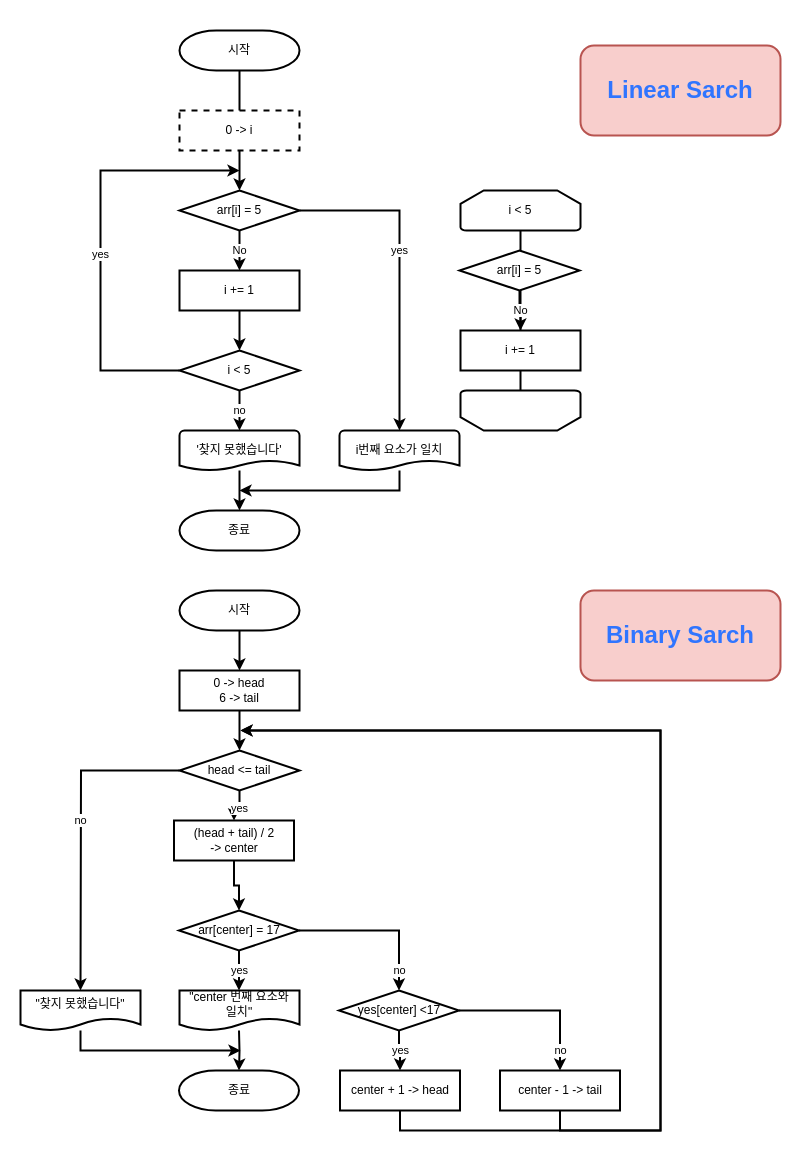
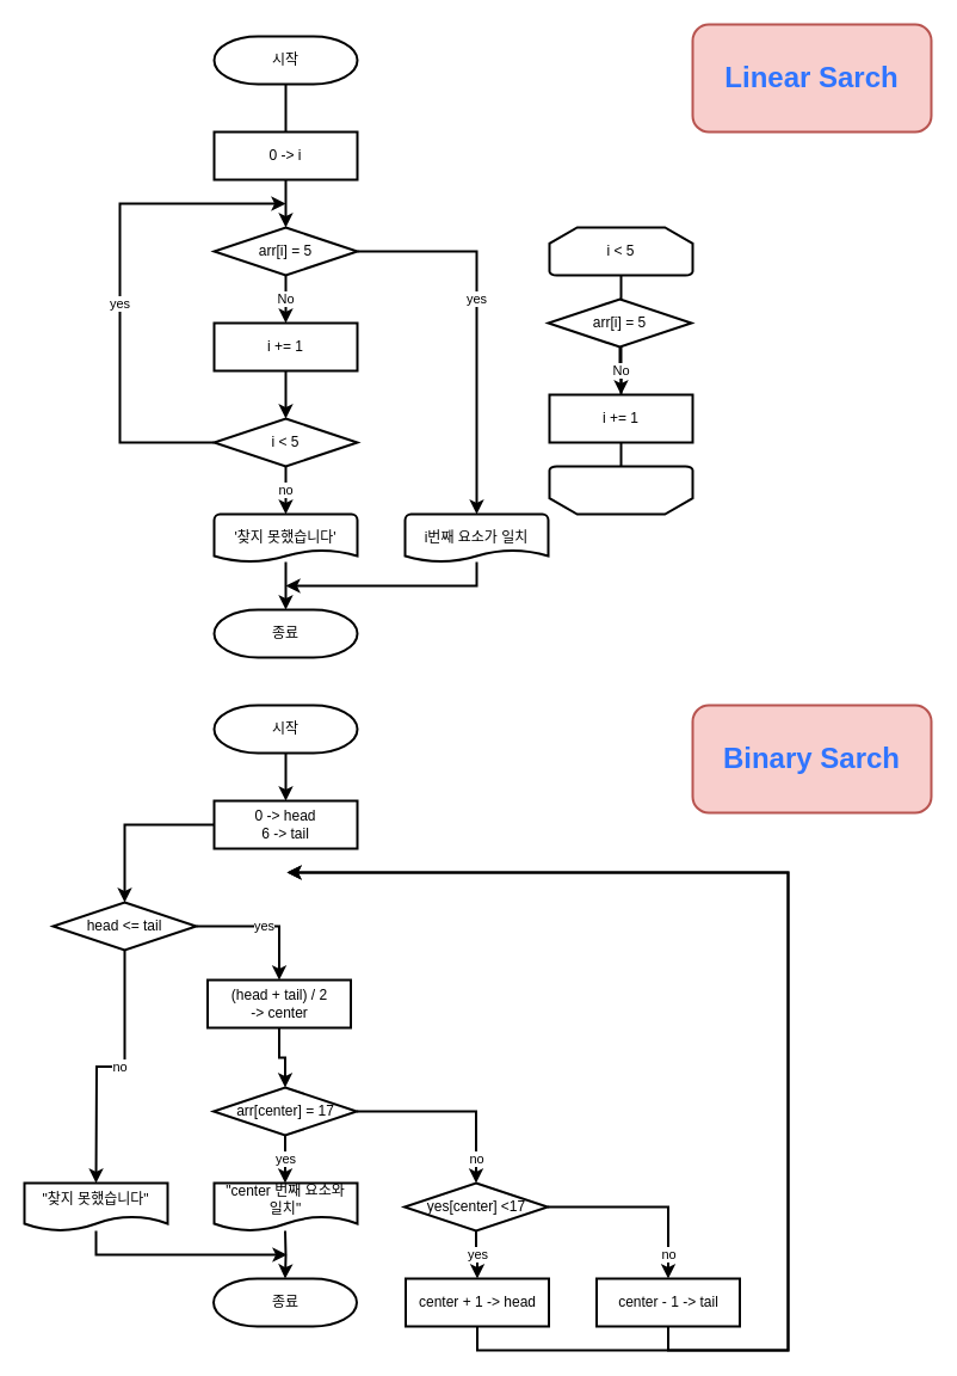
  <mxCell id="0" />
  <mxCell id="1" parent="0" />
  <mxCell id="2" value="" style="edgeStyle=orthogonalEdgeStyle;rounded=0;orthogonalLoop=1;jettySize=auto;html=1;strokeWidth=2;" edge="1" parent="1" source="3" target="6"><mxGeometry relative="1" as="geometry" /></mxCell>
  <mxCell id="3" value="시작" style="strokeWidth=2;html=1;shape=mxgraph.flowchart.terminator;whiteSpace=wrap;" vertex="1" parent="1"><mxGeometry x="179" y="30" width="120" height="40" as="geometry" /></mxCell>
  <mxCell id="4" value="No" style="edgeStyle=orthogonalEdgeStyle;rounded=0;orthogonalLoop=1;jettySize=auto;html=1;strokeWidth=2;" edge="1" parent="1" source="6" target="9"><mxGeometry relative="1" as="geometry" /></mxCell>
  <mxCell id="5" value="yes" style="edgeStyle=orthogonalEdgeStyle;rounded=0;orthogonalLoop=1;jettySize=auto;html=1;entryX=0.5;entryY=0;entryDx=0;entryDy=0;entryPerimeter=0;strokeWidth=2;" edge="1" parent="1" source="6" target="17"><mxGeometry x="-0.125" relative="1" as="geometry"><mxPoint as="offset" /></mxGeometry></mxCell>
  <mxCell id="6" value="arr[i] = 5" style="strokeWidth=2;html=1;shape=mxgraph.flowchart.decision;whiteSpace=wrap;" vertex="1" parent="1"><mxGeometry x="179" y="190" width="120" height="40" as="geometry" /></mxCell>
- <mxCell id="7" value="0 -&amp;gt; i" style="rounded=0;whiteSpace=wrap;html=1;strokeWidth=2;dashed=1;" vertex="1" parent="1"><mxGeometry x="179" y="110" width="120" height="40" as="geometry" /></mxCell>
+ <mxCell id="7" value="0 -&amp;gt; i" style="rounded=0;whiteSpace=wrap;html=1;strokeWidth=2;" vertex="1" parent="1"><mxGeometry x="179" y="110" width="120" height="40" as="geometry" /></mxCell>
  <mxCell id="8" value="" style="edgeStyle=orthogonalEdgeStyle;rounded=0;orthogonalLoop=1;jettySize=auto;html=1;strokeWidth=2;" edge="1" parent="1" source="9" target="12"><mxGeometry relative="1" as="geometry" /></mxCell>
  <mxCell id="9" value="i += 1" style="rounded=0;whiteSpace=wrap;html=1;strokeWidth=2;" vertex="1" parent="1"><mxGeometry x="179" y="270" width="120" height="40" as="geometry" /></mxCell>
  <mxCell id="10" value="no" style="edgeStyle=orthogonalEdgeStyle;rounded=0;orthogonalLoop=1;jettySize=auto;html=1;strokeWidth=2;" edge="1" parent="1" source="12" target="14"><mxGeometry relative="1" as="geometry" /></mxCell>
  <mxCell id="11" value="yes" style="edgeStyle=orthogonalEdgeStyle;rounded=0;orthogonalLoop=1;jettySize=auto;html=1;strokeWidth=2;" edge="1" parent="1" source="12"><mxGeometry x="-0.067" relative="1" as="geometry"><mxPoint x="239" y="170" as="targetPoint" /><Array as="points"><mxPoint x="100" y="370" /><mxPoint x="100" y="170" /></Array><mxPoint as="offset" /></mxGeometry></mxCell>
  <mxCell id="12" value="i &amp;lt; 5" style="strokeWidth=2;html=1;shape=mxgraph.flowchart.decision;whiteSpace=wrap;" vertex="1" parent="1"><mxGeometry x="179" y="350" width="120" height="40" as="geometry" /></mxCell>
  <mxCell id="13" value="" style="edgeStyle=orthogonalEdgeStyle;rounded=0;orthogonalLoop=1;jettySize=auto;html=1;strokeWidth=2;" edge="1" parent="1" source="14" target="15"><mxGeometry relative="1" as="geometry" /></mxCell>
  <mxCell id="14" value="'찾지 못했습니다'" style="strokeWidth=2;html=1;shape=mxgraph.flowchart.document2;whiteSpace=wrap;size=0.25;" vertex="1" parent="1"><mxGeometry x="179" y="430" width="120" height="40" as="geometry" /></mxCell>
  <mxCell id="15" value="종료" style="strokeWidth=2;html=1;shape=mxgraph.flowchart.terminator;whiteSpace=wrap;" vertex="1" parent="1"><mxGeometry x="179" y="510" width="120" height="40" as="geometry" /></mxCell>
  <mxCell id="16" style="edgeStyle=orthogonalEdgeStyle;rounded=0;orthogonalLoop=1;jettySize=auto;html=1;strokeWidth=2;" edge="1" parent="1" source="17"><mxGeometry relative="1" as="geometry"><mxPoint x="239" y="490" as="targetPoint" /><Array as="points"><mxPoint x="399" y="490" /></Array></mxGeometry></mxCell>
  <mxCell id="17" value="i번째 요소가 일치" style="strokeWidth=2;html=1;shape=mxgraph.flowchart.document2;whiteSpace=wrap;size=0.25;" vertex="1" parent="1"><mxGeometry x="339" y="430" width="120" height="40" as="geometry" /></mxCell>
  <mxCell id="18" style="edgeStyle=orthogonalEdgeStyle;rounded=0;orthogonalLoop=1;jettySize=auto;html=1;entryX=0.5;entryY=0.25;entryDx=0;entryDy=0;entryPerimeter=0;strokeWidth=2;" edge="1" parent="1" source="19" target="20"><mxGeometry relative="1" as="geometry" /></mxCell>
  <mxCell id="19" value="i &amp;lt; 5" style="strokeWidth=2;html=1;shape=mxgraph.flowchart.loop_limit;whiteSpace=wrap;" vertex="1" parent="1"><mxGeometry x="460" y="190" width="120" height="40" as="geometry" /></mxCell>
  <mxCell id="20" value="" style="strokeWidth=2;html=1;shape=mxgraph.flowchart.loop_limit;whiteSpace=wrap;rotation=-180;" vertex="1" parent="1"><mxGeometry x="460" y="390" width="120" height="40" as="geometry" /></mxCell>
  <mxCell id="21" value="No" style="edgeStyle=orthogonalEdgeStyle;rounded=0;orthogonalLoop=1;jettySize=auto;html=1;strokeWidth=2;" edge="1" parent="1" source="22" target="23"><mxGeometry relative="1" as="geometry" /></mxCell>
  <mxCell id="22" value="arr[i] = 5" style="strokeWidth=2;html=1;shape=mxgraph.flowchart.decision;whiteSpace=wrap;" vertex="1" parent="1"><mxGeometry x="459" y="250" width="120" height="40" as="geometry" /></mxCell>
  <mxCell id="23" value="i += 1" style="rounded=0;whiteSpace=wrap;html=1;strokeWidth=2;" vertex="1" parent="1"><mxGeometry x="460" y="330" width="120" height="40" as="geometry" /></mxCell>
  <mxCell id="24" style="edgeStyle=orthogonalEdgeStyle;rounded=0;orthogonalLoop=1;jettySize=auto;html=1;entryX=0.5;entryY=0;entryDx=0;entryDy=0;strokeWidth=2;" edge="1" parent="1" source="25" target="27"><mxGeometry relative="1" as="geometry" /></mxCell>
  <mxCell id="25" value="시작" style="strokeWidth=2;html=1;shape=mxgraph.flowchart.terminator;whiteSpace=wrap;" vertex="1" parent="1"><mxGeometry x="179" y="590" width="120" height="40" as="geometry" /></mxCell>
  <mxCell id="26" value="" style="edgeStyle=orthogonalEdgeStyle;rounded=0;orthogonalLoop=1;jettySize=auto;html=1;strokeWidth=2;" edge="1" parent="1" source="27" target="44"><mxGeometry relative="1" as="geometry" /></mxCell>
  <mxCell id="27" value="0 -&amp;gt; head&lt;br&gt;6 -&amp;gt; tail" style="rounded=0;whiteSpace=wrap;html=1;strokeWidth=2;" vertex="1" parent="1"><mxGeometry x="179" y="670" width="120" height="40" as="geometry" /></mxCell>
  <mxCell id="28" value="" style="edgeStyle=orthogonalEdgeStyle;rounded=0;orthogonalLoop=1;jettySize=auto;html=1;strokeWidth=2;" edge="1" parent="1" source="29" target="32"><mxGeometry relative="1" as="geometry" /></mxCell>
  <mxCell id="29" value="(head + tail) / 2 &lt;br&gt;-&amp;gt; center" style="rounded=0;whiteSpace=wrap;html=1;strokeWidth=2;" vertex="1" parent="1"><mxGeometry x="173.5" y="820" width="120" height="40" as="geometry" /></mxCell>
  <mxCell id="30" value="yes" style="edgeStyle=orthogonalEdgeStyle;rounded=0;orthogonalLoop=1;jettySize=auto;html=1;strokeWidth=2;" edge="1" parent="1" source="32"><mxGeometry relative="1" as="geometry"><mxPoint x="238.5" y="990" as="targetPoint" /></mxGeometry></mxCell>
  <mxCell id="31" value="no" style="edgeStyle=orthogonalEdgeStyle;rounded=0;orthogonalLoop=1;jettySize=auto;html=1;entryX=0.5;entryY=0;entryDx=0;entryDy=0;entryPerimeter=0;strokeWidth=2;" edge="1" parent="1" source="32" target="37"><mxGeometry x="0.75" relative="1" as="geometry"><mxPoint as="offset" /></mxGeometry></mxCell>
  <mxCell id="32" value="arr[center] = 17" style="strokeWidth=2;html=1;shape=mxgraph.flowchart.decision;whiteSpace=wrap;" vertex="1" parent="1"><mxGeometry x="178.5" y="910" width="120" height="40" as="geometry" /></mxCell>
  <mxCell id="33" value="" style="edgeStyle=orthogonalEdgeStyle;rounded=0;orthogonalLoop=1;jettySize=auto;html=1;strokeWidth=2;" edge="1" parent="1" target="34"><mxGeometry relative="1" as="geometry"><mxPoint x="238.5" y="1030" as="sourcePoint" /></mxGeometry></mxCell>
  <mxCell id="34" value="종료" style="strokeWidth=2;html=1;shape=mxgraph.flowchart.terminator;whiteSpace=wrap;" vertex="1" parent="1"><mxGeometry x="178.5" y="1070" width="120" height="40" as="geometry" /></mxCell>
  <mxCell id="35" value="yes" style="edgeStyle=orthogonalEdgeStyle;rounded=0;orthogonalLoop=1;jettySize=auto;html=1;strokeWidth=2;" edge="1" parent="1" source="37" target="39"><mxGeometry relative="1" as="geometry" /></mxCell>
  <mxCell id="36" value="no" style="edgeStyle=orthogonalEdgeStyle;rounded=0;orthogonalLoop=1;jettySize=auto;html=1;strokeWidth=2;" edge="1" parent="1" source="37" target="41"><mxGeometry x="0.752" relative="1" as="geometry"><Array as="points"><mxPoint x="559.5" y="1010" /></Array><mxPoint as="offset" /></mxGeometry></mxCell>
  <mxCell id="37" value="yes[center] &amp;lt;17" style="strokeWidth=2;html=1;shape=mxgraph.flowchart.decision;whiteSpace=wrap;" vertex="1" parent="1"><mxGeometry x="338.5" y="990" width="120" height="40" as="geometry" /></mxCell>
  <mxCell id="38" style="edgeStyle=orthogonalEdgeStyle;rounded=0;orthogonalLoop=1;jettySize=auto;html=1;strokeWidth=2;" edge="1" parent="1" source="39"><mxGeometry relative="1" as="geometry"><mxPoint x="240" y="730" as="targetPoint" /><Array as="points"><mxPoint x="399" y="1130" /><mxPoint x="660" y="1130" /><mxPoint x="660" y="730" /></Array></mxGeometry></mxCell>
  <mxCell id="39" value="center + 1 -&amp;gt; head" style="rounded=0;whiteSpace=wrap;html=1;strokeWidth=2;" vertex="1" parent="1"><mxGeometry x="339.5" y="1070" width="120" height="40" as="geometry" /></mxCell>
  <mxCell id="40" style="edgeStyle=orthogonalEdgeStyle;rounded=0;orthogonalLoop=1;jettySize=auto;html=1;strokeWidth=2;" edge="1" parent="1" source="41"><mxGeometry relative="1" as="geometry"><mxPoint x="240" y="730" as="targetPoint" /><Array as="points"><mxPoint x="559" y="1130" /><mxPoint x="660" y="1130" /><mxPoint x="660" y="730" /></Array></mxGeometry></mxCell>
  <mxCell id="41" value="center - 1 -&amp;gt; tail" style="rounded=0;whiteSpace=wrap;html=1;strokeWidth=2;" vertex="1" parent="1"><mxGeometry x="499.5" y="1070" width="120" height="40" as="geometry" /></mxCell>
  <mxCell id="42" value="yes" style="edgeStyle=orthogonalEdgeStyle;rounded=0;orthogonalLoop=1;jettySize=auto;html=1;strokeWidth=2;" edge="1" parent="1" source="44" target="29"><mxGeometry relative="1" as="geometry" /></mxCell>
  <mxCell id="43" value="no" style="edgeStyle=orthogonalEdgeStyle;rounded=0;orthogonalLoop=1;jettySize=auto;html=1;entryX=0.5;entryY=0;entryDx=0;entryDy=0;strokeWidth=2;" edge="1" parent="1" source="44"><mxGeometry x="-0.066" relative="1" as="geometry"><mxPoint x="80" y="990" as="targetPoint" /><mxPoint as="offset" /></mxGeometry></mxCell>
- <mxCell id="44" value="head &amp;lt;= tail" style="strokeWidth=2;html=1;shape=mxgraph.flowchart.decision;whiteSpace=wrap;" vertex="1" parent="1"><mxGeometry x="179" y="750" width="120" height="40" as="geometry" /></mxCell>
+ <mxCell id="44" value="head &amp;lt;= tail" style="strokeWidth=2;html=1;shape=mxgraph.flowchart.decision;whiteSpace=wrap;" vertex="1" parent="1"><mxGeometry x="44" y="755" width="120" height="40" as="geometry" /></mxCell>
  <mxCell id="45" style="edgeStyle=orthogonalEdgeStyle;rounded=0;orthogonalLoop=1;jettySize=auto;html=1;strokeWidth=2;" edge="1" parent="1"><mxGeometry relative="1" as="geometry"><mxPoint x="240" y="1050" as="targetPoint" /><mxPoint x="80" y="1030" as="sourcePoint" /><Array as="points"><mxPoint x="80" y="1050" /></Array></mxGeometry></mxCell>
- <mxCell id="46" value="&lt;font style=&quot;font-size: 24px&quot;&gt;Linear Sarch&lt;/font&gt;" style="rounded=1;whiteSpace=wrap;html=1;fillColor=#f8cecc;strokeColor=#b85450;fontStyle=1;fontColor=#3075FF;strokeWidth=2;" vertex="1" parent="1"><mxGeometry x="580" y="45" width="200" height="90" as="geometry" /></mxCell>
+ <mxCell id="46" value="&lt;font style=&quot;font-size: 24px&quot;&gt;Linear Sarch&lt;/font&gt;" style="rounded=1;whiteSpace=wrap;html=1;fillColor=#f8cecc;strokeColor=#b85450;fontStyle=1;fontColor=#3075FF;strokeWidth=2;" vertex="1" parent="1"><mxGeometry x="580" y="20" width="200" height="90" as="geometry" /></mxCell>
  <mxCell id="47" value="&lt;font style=&quot;font-size: 24px&quot;&gt;Binary Sarch&lt;/font&gt;" style="rounded=1;whiteSpace=wrap;html=1;fillColor=#f8cecc;strokeColor=#b85450;fontStyle=1;fontColor=#3075FF;strokeWidth=2;" vertex="1" parent="1"><mxGeometry x="580" y="590" width="200" height="90" as="geometry" /></mxCell>
  <mxCell id="48" value="&quot;찾지 못했습니다&quot;" style="shape=document;whiteSpace=wrap;html=1;boundedLbl=1;rounded=0;strokeWidth=2;" vertex="1" parent="1"><mxGeometry x="20" y="990" width="120" height="40" as="geometry" /></mxCell>
  <mxCell id="49" value="&quot;center 번째 요소와&lt;br&gt;일치&quot;" style="shape=document;whiteSpace=wrap;html=1;boundedLbl=1;rounded=0;strokeWidth=2;" vertex="1" parent="1"><mxGeometry x="179" y="990" width="120" height="40" as="geometry" /></mxCell>
